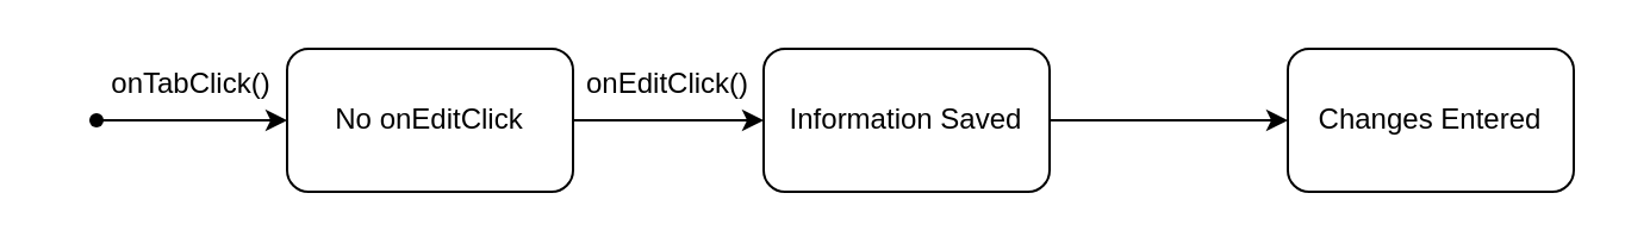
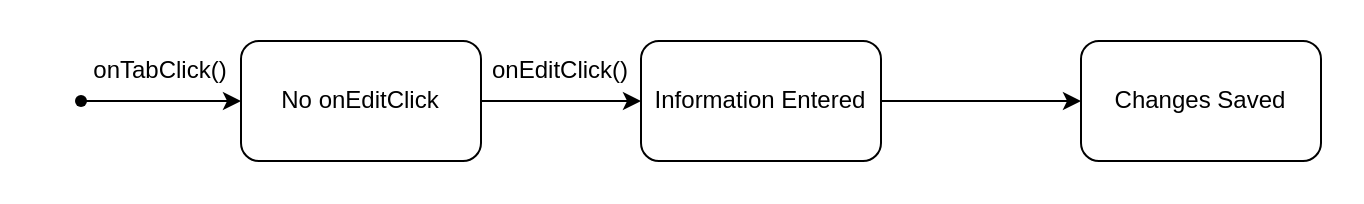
  <mxCell id="0" />
  <mxCell id="1" parent="0" />
  <mxCell id="2" style="edgeStyle=orthogonalEdgeStyle;rounded=0;orthogonalLoop=1;jettySize=auto;html=1;" edge="1" parent="1" source="3"><mxGeometry relative="1" as="geometry"><mxPoint x="120" y="50" as="targetPoint" /></mxGeometry></mxCell>
  <mxCell id="3" value="" style="shape=waypoint;sketch=0;fillStyle=solid;size=6;pointerEvents=1;points=[];fillColor=none;resizable=0;rotatable=0;perimeter=centerPerimeter;snapToPoint=1;" vertex="1" parent="1"><mxGeometry y="30" width="40" height="40" as="geometry" x="20" /></mxCell>
  <mxCell id="4" style="edgeStyle=orthogonalEdgeStyle;rounded=0;orthogonalLoop=1;jettySize=auto;html=1;" edge="1" parent="1" source="5"><mxGeometry relative="1" as="geometry"><mxPoint x="320" y="50" as="targetPoint" /></mxGeometry></mxCell>
  <mxCell id="5" value="No onEditClick" style="rounded=1;whiteSpace=wrap;html=1;" vertex="1" parent="1"><mxGeometry x="120" y="20" width="120" height="60" as="geometry" /></mxCell>
  <mxCell id="6" value="onTabClick()" style="text;html=1;strokeColor=none;fillColor=none;align=center;verticalAlign=middle;whiteSpace=wrap;rounded=0;" vertex="1" parent="1"><mxGeometry x="50" y="20" width="60" height="30" as="geometry" /></mxCell>
  <mxCell id="7" value="onEditClick()" style="text;html=1;strokeColor=none;fillColor=none;align=center;verticalAlign=middle;whiteSpace=wrap;rounded=0;" vertex="1" parent="1"><mxGeometry x="250" y="20" width="60" height="30" as="geometry" /></mxCell>
  <mxCell id="8" style="edgeStyle=orthogonalEdgeStyle;rounded=0;orthogonalLoop=1;jettySize=auto;html=1;" edge="1" parent="1" source="9"><mxGeometry relative="1" as="geometry"><mxPoint x="540" y="50" as="targetPoint" /></mxGeometry></mxCell>
- <mxCell id="9" value="Information Saved" style="rounded=1;whiteSpace=wrap;html=1;" vertex="1" parent="1"><mxGeometry x="320" y="20" width="120" height="60" as="geometry" /></mxCell>
- <mxCell id="10" value="Changes Entered" style="rounded=1;whiteSpace=wrap;html=1;" vertex="1" parent="1"><mxGeometry x="540" y="20" width="120" height="60" as="geometry" /></mxCell>
+ <mxCell id="9" value="Information Entered" style="rounded=1;whiteSpace=wrap;html=1;" vertex="1" parent="1"><mxGeometry x="320" y="20" width="120" height="60" as="geometry" /></mxCell>
+ <mxCell id="10" value="Changes Saved" style="rounded=1;whiteSpace=wrap;html=1;" vertex="1" parent="1"><mxGeometry x="540" y="20" width="120" height="60" as="geometry" /></mxCell>
